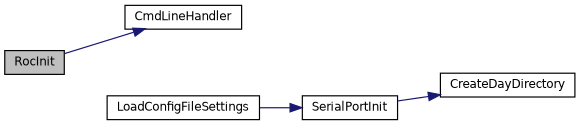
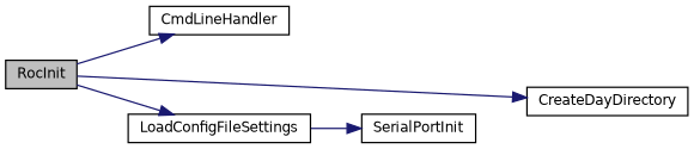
  digraph {
    rankdir=LR
    node [color=black fillcolor=white fontname=Helvetica fontsize=10 shape=record style=filled]
    edge [color=midnightblue fontname=Helvetica fontsize=10 labelfontname=Helvetica labelfontsize=10 style=solid]
    n1 [fillcolor=grey75 fontcolor=black height=0.2 label=RocInit width=0.4]
    n2 [height=0.2 label=CmdLineHandler width=0.4]
    n3 [height=0.2 label=CreateDayDirectory width=0.4]
    n4 [height=0.2 label=LoadConfigFileSettings width=0.4]
    n5 [height=0.2 label=SerialPortInit width=0.4]
    n1 -> n2
-   n5 -> n3
+   n1 -> n3
+   n1 -> n4
    n4 -> n5
  }
